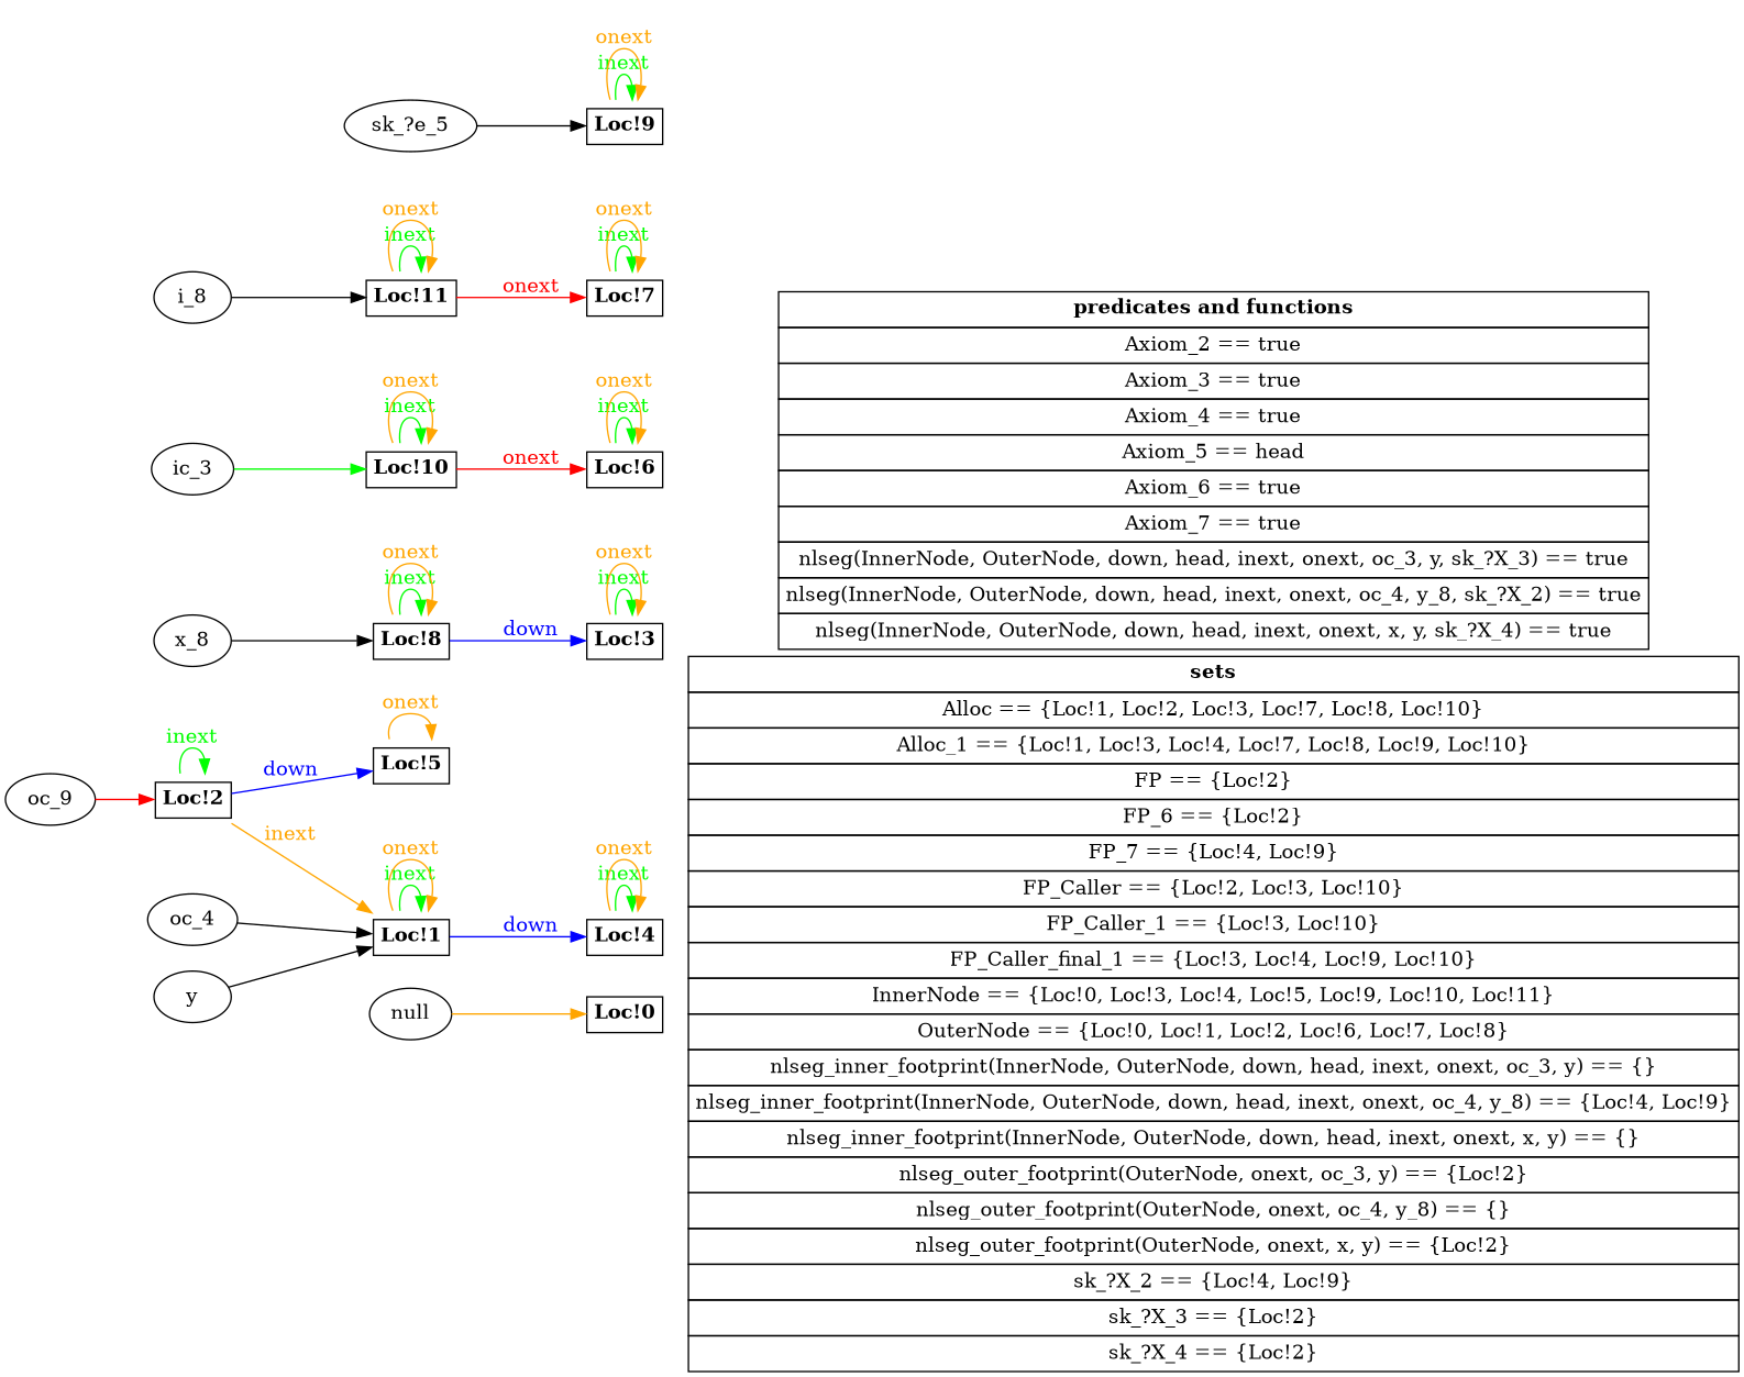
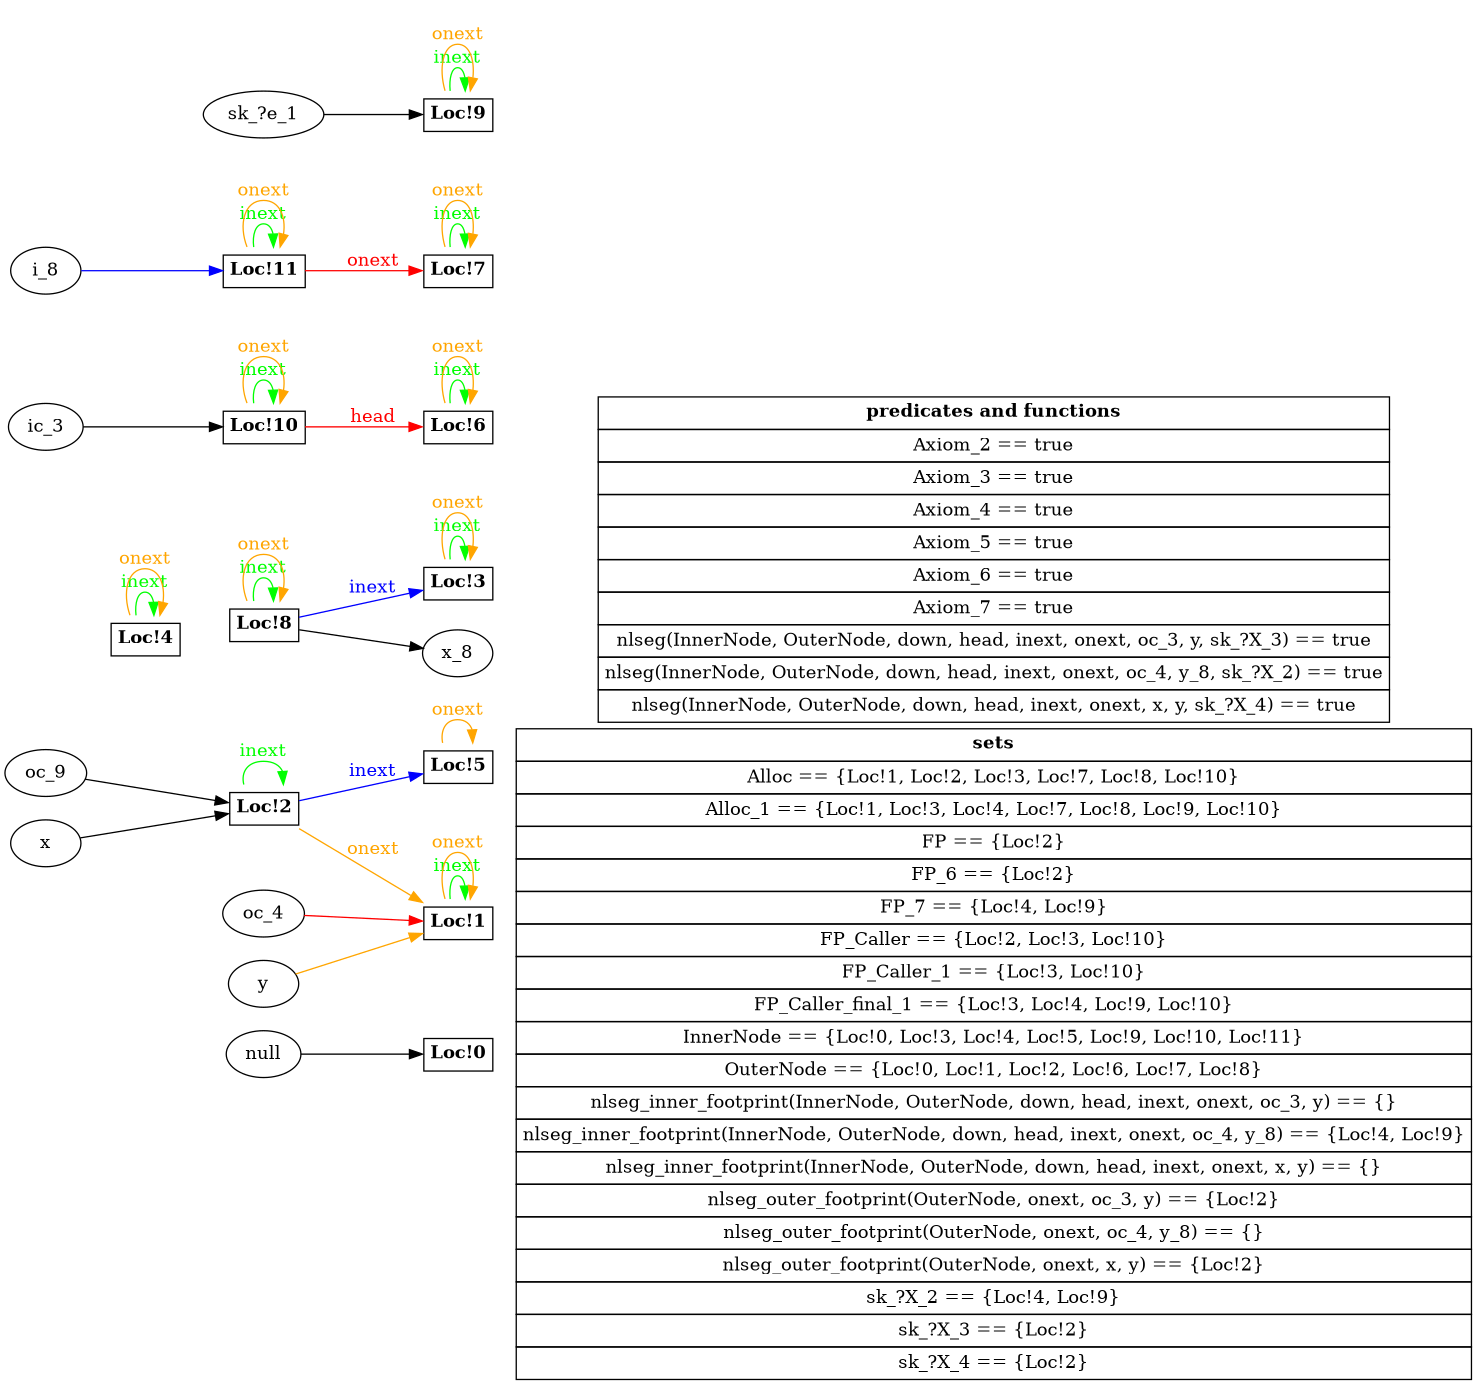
  digraph {
    rankdir=LR
    node [margin=0 shape=none]
    edge [color=orange fontcolor=orange]
    n1 [label=<     <table border="0" cellborder="1" cellspacing="0" cellpadding="4">       <tr>         <td><b>sets</b></td>       </tr>         <tr><td>Alloc == {Loc!1, Loc!2, Loc!3, Loc!7, Loc!8, Loc!10}</td></tr>         <tr><td>Alloc_1 == {Loc!1, Loc!3, Loc!4, Loc!7, Loc!8, Loc!9, Loc!10}</td></tr>         <tr><td>FP == {Loc!2}</td></tr>         <tr><td>FP_6 == {Loc!2}</td></tr>         <tr><td>FP_7 == {Loc!4, Loc!9}</td></tr>         <tr><td>FP_Caller == {Loc!2, Loc!3, Loc!10}</td></tr>         <tr><td>FP_Caller_1 == {Loc!3, Loc!10}</td></tr>         <tr><td>FP_Caller_final_1 == {Loc!3, Loc!4, Loc!9, Loc!10}</td></tr>         <tr><td>InnerNode == {Loc!0, Loc!3, Loc!4, Loc!5, Loc!9, Loc!10, Loc!11}</td></tr>         <tr><td>OuterNode == {Loc!0, Loc!1, Loc!2, Loc!6, Loc!7, Loc!8}</td></tr>         <tr><td>nlseg_inner_footprint(InnerNode, OuterNode, down, head, inext, onext, oc_3, y) == {}</td></tr>         <tr><td>nlseg_inner_footprint(InnerNode, OuterNode, down, head, inext, onext, oc_4, y_8) == {Loc!4, Loc!9}</td></tr>         <tr><td>nlseg_inner_footprint(InnerNode, OuterNode, down, head, inext, onext, x, y) == {}</td></tr>         <tr><td>nlseg_outer_footprint(OuterNode, onext, oc_3, y) == {Loc!2}</td></tr>         <tr><td>nlseg_outer_footprint(OuterNode, onext, oc_4, y_8) == {}</td></tr>         <tr><td>nlseg_outer_footprint(OuterNode, onext, x, y) == {Loc!2}</td></tr>         <tr><td>sk_?X_2 == {Loc!4, Loc!9}</td></tr>         <tr><td>sk_?X_3 == {Loc!2}</td></tr>         <tr><td>sk_?X_4 == {Loc!2}</td></tr> </table> >]
-   n2 [label=<     <table border="0" cellborder="1" cellspacing="0" cellpadding="4">       <tr>         <td><b>predicates and functions</b></td>       </tr>       <tr><td>Axiom_2 == true</td></tr>       <tr><td>Axiom_3 == true</td></tr>       <tr><td>Axiom_4 == true</td></tr>       <tr><td>Axiom_5 == head</td></tr>       <tr><td>Axiom_6 == true</td></tr>       <tr><td>Axiom_7 == true</td></tr>       <tr><td>nlseg(InnerNode, OuterNode, down, head, inext, onext, oc_3, y, sk_?X_3) == true</td></tr>       <tr><td>nlseg(InnerNode, OuterNode, down, head, inext, onext, oc_4, y_8, sk_?X_2) == true</td></tr>       <tr><td>nlseg(InnerNode, OuterNode, down, head, inext, onext, x, y, sk_?X_4) == true</td></tr> </table> >]
+   n2 [label=<     <table border="0" cellborder="1" cellspacing="0" cellpadding="4">       <tr>         <td><b>predicates and functions</b></td>       </tr>       <tr><td>Axiom_2 == true</td></tr>       <tr><td>Axiom_3 == true</td></tr>       <tr><td>Axiom_4 == true</td></tr>       <tr><td>Axiom_5 == true</td></tr>       <tr><td>Axiom_6 == true</td></tr>       <tr><td>Axiom_7 == true</td></tr>       <tr><td>nlseg(InnerNode, OuterNode, down, head, inext, onext, oc_3, y, sk_?X_3) == true</td></tr>       <tr><td>nlseg(InnerNode, OuterNode, down, head, inext, onext, oc_4, y_8, sk_?X_2) == true</td></tr>       <tr><td>nlseg(InnerNode, OuterNode, down, head, inext, onext, x, y, sk_?X_4) == true</td></tr> </table> >]
    n3 [label=<     <table border="0" cellborder="1" cellspacing="0" cellpadding="4">       <tr><td><b>Loc!0</b></td></tr> </table> >]
    n4 [label=<     <table border="0" cellborder="1" cellspacing="0" cellpadding="4">       <tr><td><b>Loc!1</b></td></tr> </table> >]
    n5 [label=<     <table border="0" cellborder="1" cellspacing="0" cellpadding="4">       <tr><td><b>Loc!4</b></td></tr> </table> >]
    n6 [label=<     <table border="0" cellborder="1" cellspacing="0" cellpadding="4">       <tr><td><b>Loc!2</b></td></tr> </table> >]
    n7 [label=<     <table border="0" cellborder="1" cellspacing="0" cellpadding="4">       <tr><td><b>Loc!5</b></td></tr> </table> >]
    n8 [label=<     <table border="0" cellborder="1" cellspacing="0" cellpadding="4">       <tr><td><b>Loc!3</b></td></tr> </table> >]
    n9 [label=<     <table border="0" cellborder="1" cellspacing="0" cellpadding="4">       <tr><td><b>Loc!6</b></td></tr> </table> >]
    n10 [label=<     <table border="0" cellborder="1" cellspacing="0" cellpadding="4">       <tr><td><b>Loc!7</b></td></tr> </table> >]
    n11 [label=<     <table border="0" cellborder="1" cellspacing="0" cellpadding="4">       <tr><td><b>Loc!8</b></td></tr> </table> >]
    n12 [label=<     <table border="0" cellborder="1" cellspacing="0" cellpadding="4">       <tr><td><b>Loc!9</b></td></tr> </table> >]
    n13 [label=<     <table border="0" cellborder="1" cellspacing="0" cellpadding="4">       <tr><td><b>Loc!10</b></td></tr> </table> >]
    n14 [label=<     <table border="0" cellborder="1" cellspacing="0" cellpadding="4">       <tr><td><b>Loc!11</b></td></tr> </table> >]
    null [margin="" shape=""]
    n16 [label=i_8 margin="" shape=""]
    ic_3 [margin="" shape=""]
    n18 [label=oc_9 margin="" shape=""]
    oc_4 [margin="" shape=""]
-   "sk_?e_1" [label="sk_?e_5" margin="" shape=""]
+   "sk_?e_1" [margin="" shape=""]
+   x [margin="" shape=""]
    x_8 [margin="" shape=""]
    y [margin="" shape=""]
    subgraph sub_1 {
      rank=sink
      n1
    }
    subgraph sub_2 {
      rank=sink
      n2
    }
    n4 -> n4 [color=green fontcolor=green label=inext]
    n4 -> n4 [label=onext]
-   n4 -> n5 [color=blue fontcolor=blue label=down]
    n5 -> n5 [color=green fontcolor=green label=inext]
    n5 -> n5 [label=onext]
-   n6 -> n4 [label=inext]
+   n6 -> n4 [label=onext]
    n6 -> n6 [color=green fontcolor=green label=inext]
-   n6 -> n7 [color=blue fontcolor=blue label=down]
+   n6 -> n7 [color=blue fontcolor=blue label=inext]
    n7 -> n7 [label=onext]
    n8 -> n8 [color=green fontcolor=green label=inext]
    n8 -> n8 [label=onext]
    n9 -> n9 [color=green fontcolor=green label=inext]
    n9 -> n9 [label=onext]
    n10 -> n10 [color=green fontcolor=green label=inext]
    n10 -> n10 [label=onext]
-   n11 -> n8 [color=blue fontcolor=blue label=down]
+   n11 -> n8 [color=blue fontcolor=blue label=inext]
    n11 -> n11 [color=green fontcolor=green label=inext]
    n11 -> n11 [label=onext]
    n12 -> n12 [color=green fontcolor=green label=inext]
    n12 -> n12 [label=onext]
-   n13 -> n9 [color=red fontcolor=red label=onext]
+   n13 -> n9 [color=red fontcolor=red label=head]
    n13 -> n13 [color=green fontcolor=green label=inext]
    n13 -> n13 [label=onext]
    n14 -> n10 [color=red fontcolor=red label=onext]
    n14 -> n14 [color=green fontcolor=green label=inext]
    n14 -> n14 [label=onext]
-   null -> n3 [fontcolor=""]
-   n16 -> n14 [color="" fontcolor=""]
-   ic_3 -> n13 [color=green fontcolor=""]
-   n18 -> n6 [color=red fontcolor=""]
-   oc_4 -> n4 [color="" fontcolor=""]
+   null -> n3 [color="" fontcolor=""]
+   n16 -> n14 [color=blue fontcolor=""]
+   ic_3 -> n13 [color="" fontcolor=""]
+   n18 -> n6 [color="" fontcolor=""]
+   oc_4 -> n4 [color=red fontcolor=""]
    "sk_?e_1" -> n12 [color="" fontcolor=""]
-   x_8 -> n11 [color="" fontcolor=""]
-   y -> n4 [color="" fontcolor=""]
+   x -> n6 [color="" fontcolor=""]
+   n11 -> x_8 [color="" fontcolor=""]
+   y -> n4 [fontcolor=""]
  }
